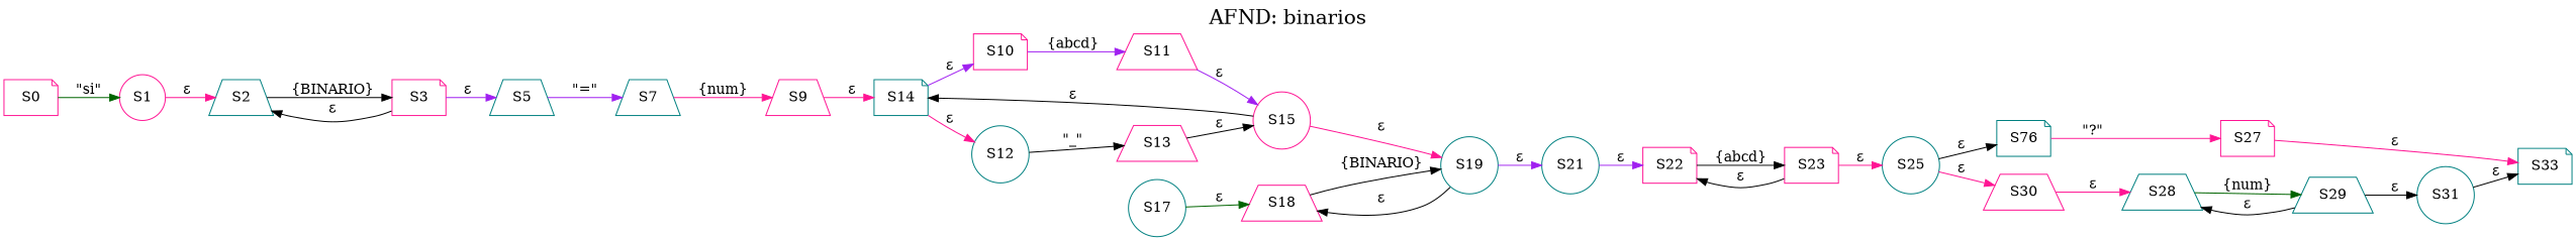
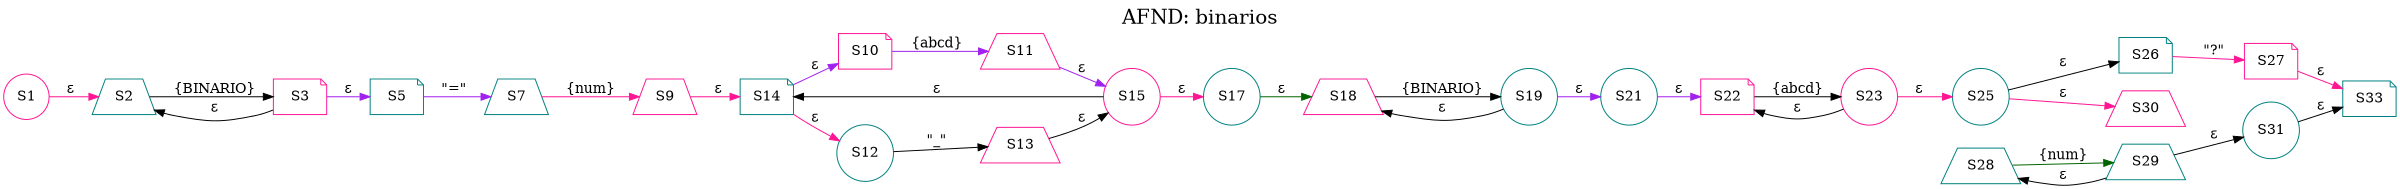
  digraph {
    fontsize=20
    label="AFND: binarios"
    labelloc=t
    rankdir=LR
    node [color=teal shape=trapezium]
    edge [color=black]
-   n1 [color=deeppink label=S0 shape=note]
    n2 [color=deeppink label=S1 shape=circle]
    n3 [label=S2]
    n4 [color=deeppink label=S3 shape=note]
-   n5 [label=S5]
+   n5 [label=S5 shape=note]
    n6 [label=S7]
    n7 [color=deeppink label=S9]
    n8 [label=S14 shape=note]
    n9 [color=deeppink label=S10 shape=note]
    n10 [color=deeppink label=S15 shape=circle]
    n11 [label=S12 shape=circle]
    n12 [color=deeppink label=S11]
    n13 [label=S17 shape=circle]
    n14 [color=deeppink label=S13]
    n15 [color=deeppink label=S18]
    n16 [label=S19 shape=circle]
    n17 [label=S21 shape=circle]
    n18 [color=deeppink label=S22 shape=note]
-   n19 [color=deeppink label=S23 shape=note]
+   n19 [color=deeppink label=S23 shape=circle]
    n20 [label=S25 shape=circle]
-   n21 [label=S76 shape=note]
+   n21 [label=S26 shape=note]
    n22 [color=deeppink label=S30]
    n23 [color=deeppink label=S27 shape=note]
    n24 [label=S28]
    S33 [shape=note]
    n26 [label=S29]
    n27 [label=S31 shape=circle]
-   n1 -> n2 [color=darkgreen label="\"si\""]
    n2 -> n3 [color=deeppink label="ε"]
    n3 -> n4 [label="{BINARIO}"]
    n3 -> n4 [dir=back label="ε"]
    n4 -> n5 [color=purple label="ε"]
    n5 -> n6 [color=purple label="\"=\""]
    n6 -> n7 [color=deeppink label="{num}"]
    n7 -> n8 [color=deeppink label="ε"]
    n8 -> n9 [color=purple label="ε"]
    n8 -> n10 [dir=back label="ε"]
    n8 -> n11 [color=deeppink label="ε"]
    n9 -> n12 [color=purple label="{abcd}"]
-   n10 -> n16 [color=deeppink label="ε"]
+   n10 -> n13 [color=deeppink label="ε"]
    n11 -> n14 [label="\"_\""]
    n12 -> n10 [color=purple label="ε"]
    n13 -> n15 [color=darkgreen label="ε"]
    n14 -> n10 [label="ε"]
    n15 -> n16 [label="{BINARIO}"]
    n15 -> n16 [dir=back label="ε"]
    n16 -> n17 [color=purple label="ε"]
    n17 -> n18 [color=purple label="ε"]
    n18 -> n19 [label="{abcd}"]
    n18 -> n19 [dir=back label="ε"]
    n19 -> n20 [color=deeppink label="ε"]
    n20 -> n21 [label="ε"]
    n20 -> n22 [color=deeppink label="ε"]
    n21 -> n23 [color=deeppink label="\"?\""]
-   n22 -> n24 [color=deeppink label="ε"]
    n23 -> S33 [color=deeppink label="ε"]
    n24 -> n26 [color=darkgreen label="{num}"]
    n24 -> n26 [dir=back label="ε"]
    n26 -> n27 [label="ε"]
    n27 -> S33 [label="ε"]
  }
